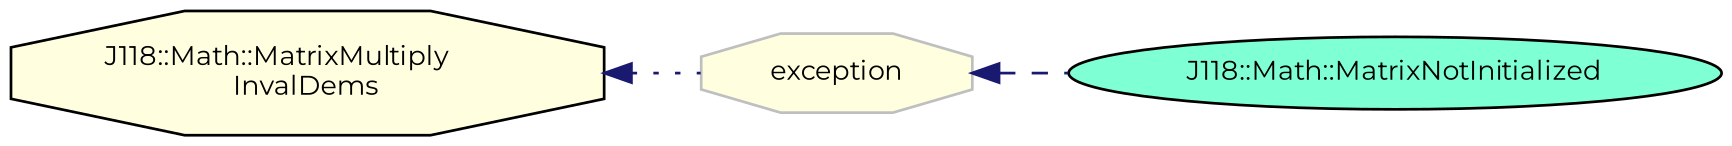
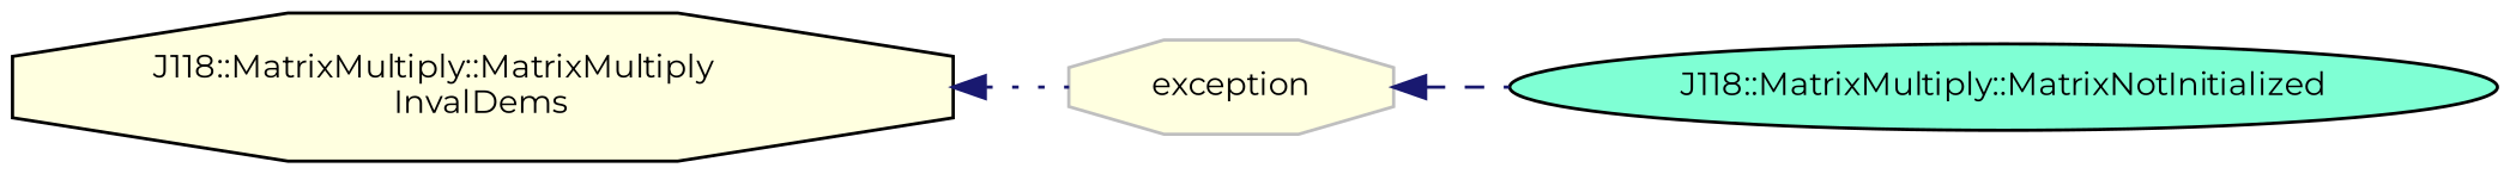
  digraph {
    fontname=Montserrat
    rankdir=LR
    node [color=black fillcolor=lightyellow fontname=Montserrat fontsize=10 shape=octagon style=filled]
    edge [color=midnightblue dir=back fontname=Montserrat fontsize=10 labelfontname=Helvetica labelfontsize=10]
    n1 [color=grey75 height=0.2 label=exception width=0.4]
-   n2 [fillcolor=aquamarine height=0.2 label="J118::Math::MatrixNotInitialized" shape=ellipse width=0.4]
-   n3 [height=0.2 label="J118::Math::MatrixMultiply\lInvalDems" width=0.4]
+   n2 [fillcolor=aquamarine height=0.2 label="J118::MatrixMultiply::MatrixNotInitialized" shape=ellipse width=0.4]
+   n3 [height=0.2 label="J118::MatrixMultiply::MatrixMultiply\lInvalDems" width=0.4]
    n1 -> n2 [style=dashed]
    n3 -> n1 [style=dotted]
  }
